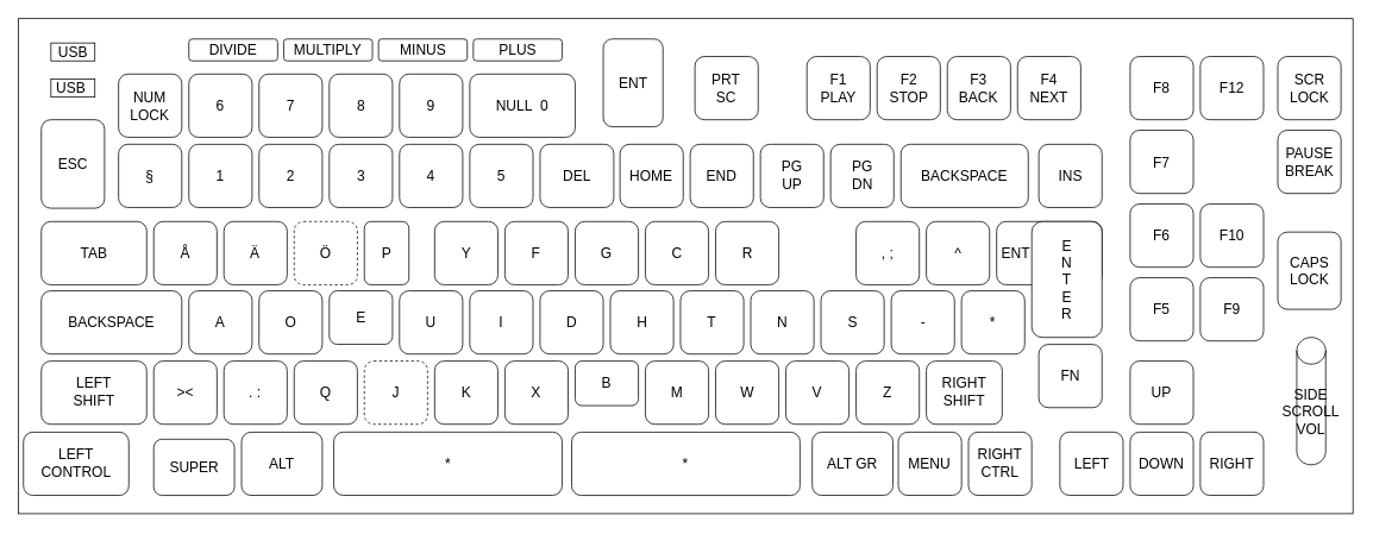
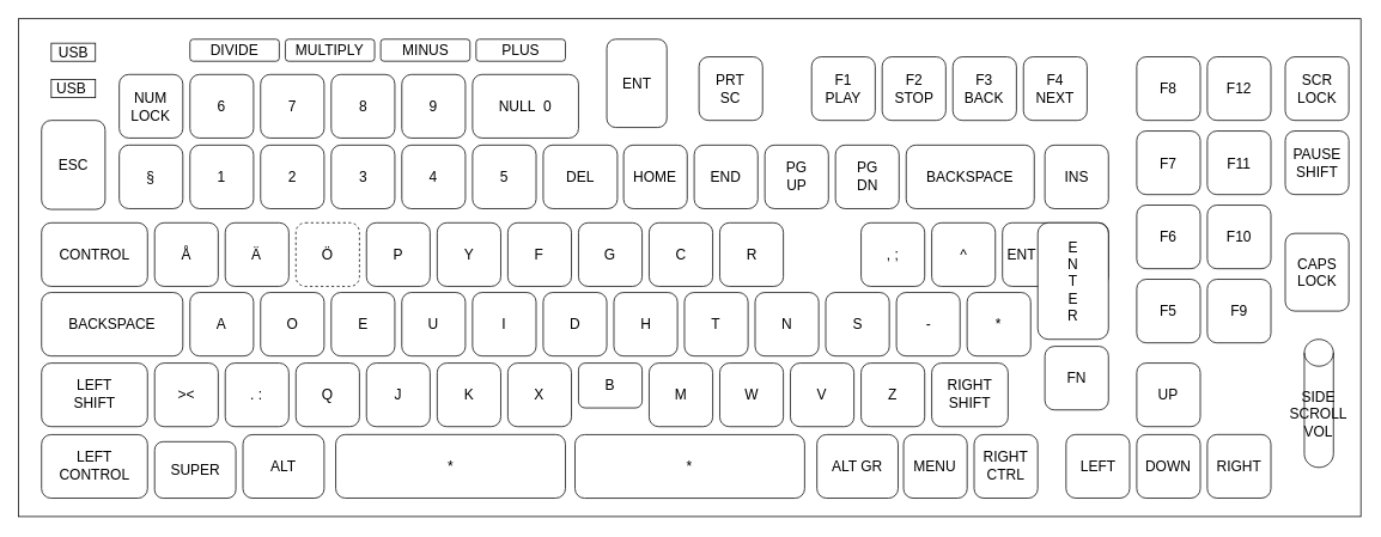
  <mxCell id="0" />
  <mxCell id="1" parent="0" />
  <mxCell id="2" value="" style="rounded=0;whiteSpace=wrap;html=1;fontSize=16;" vertex="1" parent="1"><mxGeometry width="1496.06" height="555.12" as="geometry" x="20" y="20" /></mxCell>
  <mxCell id="3" value="9" style="rounded=1;whiteSpace=wrap;html=1;fontSize=16;" vertex="1" parent="1"><mxGeometry x="447.317" y="82.197" width="70.87" height="70.87" as="geometry" /></mxCell>
  <mxCell id="4" value="8" style="rounded=1;whiteSpace=wrap;html=1;fontSize=16;" vertex="1" parent="1"><mxGeometry x="368.644" y="82.194" width="70.87" height="70.87" as="geometry" /></mxCell>
  <mxCell id="5" value="7" style="rounded=1;whiteSpace=wrap;html=1;fontSize=16;" vertex="1" parent="1"><mxGeometry x="289.901" y="82.191" width="70.87" height="70.87" as="geometry" /></mxCell>
  <mxCell id="6" value="6" style="rounded=1;whiteSpace=wrap;html=1;fontSize=16;" vertex="1" parent="1"><mxGeometry x="211.228" y="82.188" width="70.87" height="70.87" as="geometry" /></mxCell>
  <mxCell id="7" value="4" style="rounded=1;whiteSpace=wrap;html=1;fontSize=16;" vertex="1" parent="1"><mxGeometry x="447.314" y="160.934" width="70.87" height="70.87" as="geometry" /></mxCell>
  <mxCell id="8" value="3" style="rounded=1;whiteSpace=wrap;html=1;fontSize=16;" vertex="1" parent="1"><mxGeometry x="368.641" y="160.931" width="70.87" height="70.87" as="geometry" /></mxCell>
  <mxCell id="9" value="2" style="rounded=1;whiteSpace=wrap;html=1;fontSize=16;" vertex="1" parent="1"><mxGeometry x="289.898" y="160.928" width="70.87" height="70.87" as="geometry" /></mxCell>
  <mxCell id="10" value="1" style="rounded=1;whiteSpace=wrap;html=1;fontSize=16;" vertex="1" parent="1"><mxGeometry x="211.225" y="160.925" width="70.87" height="70.87" as="geometry" /></mxCell>
  <mxCell id="11" value="5" style="rounded=1;whiteSpace=wrap;html=1;fontSize=16;" vertex="1" parent="1"><mxGeometry x="526.122" y="160.922" width="70.87" height="70.87" as="geometry" /></mxCell>
  <mxCell id="12" value="NULL&amp;nbsp; 0" style="rounded=1;whiteSpace=wrap;html=1;fontSize=16;" vertex="1" parent="1"><mxGeometry x="526.12" y="82.18" width="118.11" height="70.86" as="geometry" /></mxCell>
  <mxCell id="13" value="DEL" style="rounded=1;whiteSpace=wrap;html=1;fontSize=16;" vertex="1" parent="1"><mxGeometry x="604.87" y="160.9" width="82.67" height="70.87" as="geometry" /></mxCell>
- <mxCell id="14" value="P" style="rounded=1;whiteSpace=wrap;html=1;fontSize=16;" vertex="1" parent="1"><mxGeometry x="407.911" y="247.551" width="50" height="70.87" as="geometry" /></mxCell>
+ <mxCell id="14" value="P" style="rounded=1;whiteSpace=wrap;html=1;fontSize=16;" vertex="1" parent="1"><mxGeometry x="407.911" y="247.551" width="70.87" height="70.87" as="geometry" /></mxCell>
  <mxCell id="15" value="Ö" style="rounded=1;whiteSpace=wrap;html=1;fontSize=16;dashed=1;" vertex="1" parent="1"><mxGeometry x="329.238" y="247.548" width="70.87" height="70.87" as="geometry" /></mxCell>
  <mxCell id="16" value="Ä" style="rounded=1;whiteSpace=wrap;html=1;fontSize=16;" vertex="1" parent="1"><mxGeometry x="250.495" y="247.545" width="70.87" height="70.87" as="geometry" /></mxCell>
  <mxCell id="17" value="Å" style="rounded=1;whiteSpace=wrap;html=1;fontSize=16;" vertex="1" parent="1"><mxGeometry x="171.822" y="247.542" width="70.87" height="70.87" as="geometry" /></mxCell>
  <mxCell id="18" value="Y" style="rounded=1;whiteSpace=wrap;html=1;fontSize=16;" vertex="1" parent="1"><mxGeometry x="486.719" y="247.539" width="70.87" height="70.87" as="geometry" /></mxCell>
  <mxCell id="19" value="F" style="rounded=1;whiteSpace=wrap;html=1;fontSize=16;" vertex="1" parent="1"><mxGeometry x="565.456" y="247.556" width="70.87" height="70.87" as="geometry" /></mxCell>
  <mxCell id="20" value="R" style="rounded=1;whiteSpace=wrap;html=1;fontSize=16;" vertex="1" parent="1"><mxGeometry x="801.645" y="247.565" width="70.87" height="70.87" as="geometry" /></mxCell>
  <mxCell id="21" value="C" style="rounded=1;whiteSpace=wrap;html=1;fontSize=16;" vertex="1" parent="1"><mxGeometry x="722.902" y="247.562" width="70.87" height="70.87" as="geometry" /></mxCell>
  <mxCell id="22" value="G" style="rounded=1;whiteSpace=wrap;html=1;fontSize=16;" vertex="1" parent="1"><mxGeometry x="644.229" y="247.559" width="70.87" height="70.87" as="geometry" /></mxCell>
  <mxCell id="23" value=", ;" style="rounded=1;whiteSpace=wrap;html=1;fontSize=16;" vertex="1" parent="1"><mxGeometry x="959.126" y="247.556" width="70.87" height="70.87" as="geometry" /></mxCell>
  <mxCell id="24" value="^" style="rounded=1;whiteSpace=wrap;html=1;fontSize=16;" vertex="1" parent="1"><mxGeometry x="1037.863" y="247.573" width="70.87" height="70.87" as="geometry" /></mxCell>
  <mxCell id="25" value="PG&lt;br&gt;DN" style="rounded=1;whiteSpace=wrap;html=1;fontSize=16;" vertex="1" parent="1"><mxGeometry x="930.565" y="160.915" width="70.87" height="70.87" as="geometry" /></mxCell>
  <mxCell id="26" value="PG&lt;br&gt;UP" style="rounded=1;whiteSpace=wrap;html=1;fontSize=16;" vertex="1" parent="1"><mxGeometry x="851.892" y="160.912" width="70.87" height="70.87" as="geometry" /></mxCell>
  <mxCell id="27" value="END" style="rounded=1;whiteSpace=wrap;html=1;fontSize=16;" vertex="1" parent="1"><mxGeometry x="773.149" y="160.909" width="70.87" height="70.87" as="geometry" /></mxCell>
  <mxCell id="28" value="HOME" style="rounded=1;whiteSpace=wrap;html=1;fontSize=16;" vertex="1" parent="1"><mxGeometry x="694.476" y="160.906" width="70.87" height="70.87" as="geometry" /></mxCell>
  <mxCell id="29" value="BACKSPACE" style="rounded=1;whiteSpace=wrap;html=1;fontSize=16;" vertex="1" parent="1"><mxGeometry x="1009.37" y="160.9" width="142.74" height="70.87" as="geometry" /></mxCell>
  <mxCell id="30" value="INS" style="rounded=1;whiteSpace=wrap;html=1;fontSize=16;" vertex="1" parent="1"><mxGeometry x="1163.93" y="160.93" width="70.86" height="70.87" as="geometry" /></mxCell>
- <mxCell id="31" value="TAB" style="rounded=1;whiteSpace=wrap;html=1;fontSize=16;" vertex="1" parent="1"><mxGeometry x="45.81" y="247.57" width="118.11" height="70.87" as="geometry" /></mxCell>
+ <mxCell id="31" value="CONTROL" style="rounded=1;whiteSpace=wrap;html=1;fontSize=16;" vertex="1" parent="1"><mxGeometry x="45.81" y="247.57" width="118.11" height="70.87" as="geometry" /></mxCell>
  <mxCell id="32" value="DIVIDE" style="rounded=1;whiteSpace=wrap;html=1;fontSize=16;" vertex="1" parent="1"><mxGeometry x="211.21" y="42.82" width="99.52" height="24.57" as="geometry" /></mxCell>
  <mxCell id="33" value="ENT" style="rounded=1;whiteSpace=wrap;html=1;fontSize=16;" vertex="1" parent="1"><mxGeometry x="675.71" y="42.81" width="66.93" height="98.42" as="geometry" /></mxCell>
  <mxCell id="34" value="U" style="rounded=1;whiteSpace=wrap;html=1;fontSize=16;" vertex="1" parent="1"><mxGeometry x="447.298" y="325.228" width="70.87" height="70.87" as="geometry" /></mxCell>
- <mxCell id="35" value="E" style="rounded=1;whiteSpace=wrap;html=1;fontSize=16;" vertex="1" parent="1"><mxGeometry x="368.625" y="325.225" width="70.87" height="60" as="geometry" /></mxCell>
+ <mxCell id="35" value="E" style="rounded=1;whiteSpace=wrap;html=1;fontSize=16;" vertex="1" parent="1"><mxGeometry x="368.625" y="325.225" width="70.87" height="70.87" as="geometry" /></mxCell>
  <mxCell id="36" value="O" style="rounded=1;whiteSpace=wrap;html=1;fontSize=16;" vertex="1" parent="1"><mxGeometry x="289.882" y="325.222" width="70.87" height="70.87" as="geometry" /></mxCell>
  <mxCell id="37" value="A" style="rounded=1;whiteSpace=wrap;html=1;fontSize=16;" vertex="1" parent="1"><mxGeometry x="211.209" y="325.219" width="70.87" height="70.87" as="geometry" /></mxCell>
  <mxCell id="38" value="I" style="rounded=1;whiteSpace=wrap;html=1;fontSize=16;" vertex="1" parent="1"><mxGeometry x="526.106" y="325.216" width="70.87" height="70.87" as="geometry" /></mxCell>
  <mxCell id="39" value="D" style="rounded=1;whiteSpace=wrap;html=1;fontSize=16;" vertex="1" parent="1"><mxGeometry x="604.843" y="325.233" width="70.87" height="70.87" as="geometry" /></mxCell>
  <mxCell id="40" value="S" style="rounded=1;whiteSpace=wrap;html=1;fontSize=16;" vertex="1" parent="1"><mxGeometry x="919.705" y="325.245" width="70.87" height="70.87" as="geometry" /></mxCell>
  <mxCell id="41" value="N" style="rounded=1;whiteSpace=wrap;html=1;fontSize=16;" vertex="1" parent="1"><mxGeometry x="841.032" y="325.242" width="70.87" height="70.87" as="geometry" /></mxCell>
  <mxCell id="42" value="T" style="rounded=1;whiteSpace=wrap;html=1;fontSize=16;" vertex="1" parent="1"><mxGeometry x="762.289" y="325.239" width="70.87" height="70.87" as="geometry" /></mxCell>
  <mxCell id="43" value="H" style="rounded=1;whiteSpace=wrap;html=1;fontSize=16;" vertex="1" parent="1"><mxGeometry x="683.616" y="325.236" width="70.87" height="70.87" as="geometry" /></mxCell>
  <mxCell id="44" value="-" style="rounded=1;whiteSpace=wrap;html=1;fontSize=16;" vertex="1" parent="1"><mxGeometry x="998.513" y="325.233" width="70.87" height="70.87" as="geometry" /></mxCell>
  <mxCell id="45" value="*" style="rounded=1;whiteSpace=wrap;html=1;fontSize=16;" vertex="1" parent="1"><mxGeometry x="1077.25" y="325.25" width="70.87" height="70.87" as="geometry" /></mxCell>
  <mxCell id="46" value="BACKSPACE" style="rounded=1;whiteSpace=wrap;html=1;fontSize=16;" vertex="1" parent="1"><mxGeometry x="45.81" y="325.25" width="157.48" height="70.83" as="geometry" /></mxCell>
- <mxCell id="47" value="J" style="rounded=1;whiteSpace=wrap;html=1;fontSize=16;dashed=1;" vertex="1" parent="1"><mxGeometry x="407.915" y="403.965" width="70.87" height="70.87" as="geometry" /></mxCell>
+ <mxCell id="47" value="J" style="rounded=1;whiteSpace=wrap;html=1;fontSize=16;" vertex="1" parent="1"><mxGeometry x="407.915" y="403.965" width="70.87" height="70.87" as="geometry" /></mxCell>
  <mxCell id="48" value="Q" style="rounded=1;whiteSpace=wrap;html=1;fontSize=16;" vertex="1" parent="1"><mxGeometry x="329.242" y="403.962" width="70.87" height="70.87" as="geometry" /></mxCell>
  <mxCell id="49" value=". :" style="rounded=1;whiteSpace=wrap;html=1;fontSize=16;" vertex="1" parent="1"><mxGeometry x="250.499" y="403.959" width="70.87" height="70.87" as="geometry" /></mxCell>
  <mxCell id="50" value="&amp;gt;&amp;lt;" style="rounded=1;whiteSpace=wrap;html=1;fontSize=16;" vertex="1" parent="1"><mxGeometry x="171.826" y="403.956" width="70.87" height="70.87" as="geometry" /></mxCell>
  <mxCell id="51" value="K" style="rounded=1;whiteSpace=wrap;html=1;fontSize=16;" vertex="1" parent="1"><mxGeometry x="486.723" y="403.953" width="70.87" height="70.87" as="geometry" /></mxCell>
  <mxCell id="52" value="X" style="rounded=1;whiteSpace=wrap;html=1;fontSize=16;" vertex="1" parent="1"><mxGeometry x="565.46" y="403.97" width="70.87" height="70.87" as="geometry" /></mxCell>
  <mxCell id="53" value="V" style="rounded=1;whiteSpace=wrap;html=1;fontSize=16;" vertex="1" parent="1"><mxGeometry x="880.322" y="403.982" width="70.87" height="70.87" as="geometry" /></mxCell>
  <mxCell id="54" value="W" style="rounded=1;whiteSpace=wrap;html=1;fontSize=16;" vertex="1" parent="1"><mxGeometry x="801.649" y="403.979" width="70.87" height="70.87" as="geometry" /></mxCell>
  <mxCell id="55" value="M" style="rounded=1;whiteSpace=wrap;html=1;fontSize=16;" vertex="1" parent="1"><mxGeometry x="722.906" y="403.976" width="70.87" height="70.87" as="geometry" /></mxCell>
  <mxCell id="56" value="B" style="rounded=1;whiteSpace=wrap;html=1;fontSize=16;" vertex="1" parent="1"><mxGeometry x="644.233" y="403.973" width="70.87" height="50" as="geometry" /></mxCell>
  <mxCell id="57" value="Z" style="rounded=1;whiteSpace=wrap;html=1;fontSize=16;" vertex="1" parent="1"><mxGeometry x="959.13" y="403.97" width="70.87" height="70.87" as="geometry" /></mxCell>
  <mxCell id="58" value="RIGHT&lt;br&gt;SHIFT" style="rounded=1;whiteSpace=wrap;html=1;fontSize=16;" vertex="1" parent="1"><mxGeometry x="1037.87" y="403.99" width="85" height="70.87" as="geometry" /></mxCell>
  <mxCell id="59" value="LEFT&lt;br&gt;SHIFT" style="rounded=1;whiteSpace=wrap;html=1;fontSize=16;" vertex="1" parent="1"><mxGeometry x="45.81" y="403.99" width="118.1" height="70.83" as="geometry" /></mxCell>
  <mxCell id="60" value="MULTIPLY" style="rounded=1;whiteSpace=wrap;html=1;fontSize=16;" vertex="1" parent="1"><mxGeometry x="317.467" y="42.817" width="99.52" height="24.57" as="geometry" /></mxCell>
  <mxCell id="61" value="MINUS" style="rounded=1;whiteSpace=wrap;html=1;fontSize=16;" vertex="1" parent="1"><mxGeometry x="423.764" y="42.814" width="99.52" height="24.57" as="geometry" /></mxCell>
  <mxCell id="62" value="PLUS" style="rounded=1;whiteSpace=wrap;html=1;fontSize=16;" vertex="1" parent="1"><mxGeometry x="530.061" y="42.821" width="99.52" height="24.57" as="geometry" /></mxCell>
  <mxCell id="63" value="ENT&amp;nbsp; &amp;nbsp; &amp;nbsp; &amp;nbsp; &amp;nbsp; &amp;nbsp; &amp;nbsp; &amp;nbsp; &amp;nbsp;" style="rounded=1;whiteSpace=wrap;html=1;fontSize=16;" vertex="1" parent="1"><mxGeometry x="1116.67" y="247.54" width="118.12" height="70.87" as="geometry" /></mxCell>
  <mxCell id="64" value="E&lt;br&gt;N&lt;br&gt;T&lt;br&gt;E&lt;br&gt;R" style="rounded=1;whiteSpace=wrap;html=1;fontSize=16;" vertex="1" parent="1"><mxGeometry x="1156.04" y="247.54" width="78.75" height="129.92" as="geometry" /></mxCell>
- <mxCell id="65" value="LEFT&lt;br&gt;CONTROL" style="rounded=1;whiteSpace=wrap;html=1;fontSize=16;" vertex="1" parent="1"><mxGeometry x="25.807" y="483.757" width="118.1" height="70.83" as="geometry" /></mxCell>
+ <mxCell id="65" value="LEFT&lt;br&gt;CONTROL" style="rounded=1;whiteSpace=wrap;html=1;fontSize=16;" vertex="1" parent="1"><mxGeometry x="45.807" y="483.757" width="118.1" height="70.83" as="geometry" /></mxCell>
  <mxCell id="66" value="SUPER" style="rounded=1;whiteSpace=wrap;html=1;fontSize=16;" vertex="1" parent="1"><mxGeometry x="171.82" y="491.63" width="90.52" height="62.99" as="geometry" /></mxCell>
  <mxCell id="67" value="ALT" style="rounded=1;whiteSpace=wrap;html=1;fontSize=16;" vertex="1" parent="1"><mxGeometry x="270.25" y="483.76" width="90.52" height="70.83" as="geometry" /></mxCell>
  <mxCell id="68" value="PRT&lt;br&gt;SC" style="rounded=1;whiteSpace=wrap;html=1;fontSize=16;" vertex="1" parent="1"><mxGeometry x="778.486" y="62.506" width="70.87" height="70.87" as="geometry" /></mxCell>
  <mxCell id="69" value="F4&lt;br&gt;NEXT" style="rounded=1;whiteSpace=wrap;html=1;fontSize=16;" vertex="1" parent="1"><mxGeometry x="1140.061" y="62.511" width="70.87" height="70.87" as="geometry" /></mxCell>
  <mxCell id="70" value="F3&lt;br&gt;BACK" style="rounded=1;whiteSpace=wrap;html=1;fontSize=16;" vertex="1" parent="1"><mxGeometry x="1061.388" y="62.508" width="70.87" height="70.87" as="geometry" /></mxCell>
  <mxCell id="71" value="F2&lt;br&gt;STOP" style="rounded=1;whiteSpace=wrap;html=1;fontSize=16;" vertex="1" parent="1"><mxGeometry x="982.645" y="62.505" width="70.87" height="70.87" as="geometry" /></mxCell>
  <mxCell id="72" value="F1&lt;br&gt;PLAY" style="rounded=1;whiteSpace=wrap;html=1;fontSize=16;" vertex="1" parent="1"><mxGeometry x="903.972" y="62.502" width="70.87" height="70.87" as="geometry" /></mxCell>
  <mxCell id="73" value="F12" style="rounded=1;whiteSpace=wrap;html=1;fontSize=16;" vertex="1" parent="1"><mxGeometry x="1344.952" y="62.492" width="70.87" height="70.87" as="geometry" /></mxCell>
  <mxCell id="74" value="F8" style="rounded=1;whiteSpace=wrap;html=1;fontSize=16;" vertex="1" parent="1"><mxGeometry x="1266.279" y="62.489" width="70.87" height="70.87" as="geometry" /></mxCell>
+ <mxCell id="75" value="F11" style="rounded=1;whiteSpace=wrap;html=1;fontSize=16;" vertex="1" parent="1"><mxGeometry x="1344.949" y="145.179" width="70.87" height="70.87" as="geometry" /></mxCell>
  <mxCell id="76" value="F7" style="rounded=1;whiteSpace=wrap;html=1;fontSize=16;" vertex="1" parent="1"><mxGeometry x="1266.276" y="145.176" width="70.87" height="70.87" as="geometry" /></mxCell>
  <mxCell id="77" value="F10" style="rounded=1;whiteSpace=wrap;html=1;fontSize=16;" vertex="1" parent="1"><mxGeometry x="1344.958" y="227.858" width="70.87" height="70.87" as="geometry" /></mxCell>
  <mxCell id="78" value="F6" style="rounded=1;whiteSpace=wrap;html=1;fontSize=16;" vertex="1" parent="1"><mxGeometry x="1266.285" y="227.855" width="70.87" height="70.87" as="geometry" /></mxCell>
  <mxCell id="79" value="F9" style="rounded=1;whiteSpace=wrap;html=1;fontSize=16;" vertex="1" parent="1"><mxGeometry x="1344.955" y="310.545" width="70.87" height="70.87" as="geometry" /></mxCell>
  <mxCell id="80" value="F5" style="rounded=1;whiteSpace=wrap;html=1;fontSize=16;" vertex="1" parent="1"><mxGeometry x="1266.282" y="310.542" width="70.87" height="70.87" as="geometry" /></mxCell>
  <mxCell id="81" value="*" style="rounded=1;whiteSpace=wrap;html=1;fontSize=16;" vertex="1" parent="1"><mxGeometry x="373.67" y="483.65" width="255.91" height="70.87" as="geometry" /></mxCell>
  <mxCell id="82" value="RIGHT&lt;br&gt;CTRL" style="rounded=1;whiteSpace=wrap;html=1;fontSize=16;" vertex="1" parent="1"><mxGeometry x="1085.109" y="483.719" width="70.87" height="70.87" as="geometry" /></mxCell>
  <mxCell id="83" value="MENU" style="rounded=1;whiteSpace=wrap;html=1;fontSize=16;" vertex="1" parent="1"><mxGeometry x="1006.436" y="483.716" width="70.87" height="70.87" as="geometry" /></mxCell>
  <mxCell id="84" value="ALT GR" style="rounded=1;whiteSpace=wrap;html=1;fontSize=16;" vertex="1" parent="1"><mxGeometry x="909.93" y="483.71" width="90.42" height="70.87" as="geometry" /></mxCell>
  <mxCell id="85" value="FN" style="rounded=1;whiteSpace=wrap;html=1;fontSize=16;" vertex="1" parent="1"><mxGeometry x="1163.93" y="385.33" width="70.86" height="70.87" as="geometry" /></mxCell>
  <mxCell id="86" value="NUM&lt;br&gt;LOCK" style="rounded=1;whiteSpace=wrap;html=1;fontSize=16;" vertex="1" parent="1"><mxGeometry x="132.415" y="82.165" width="70.87" height="70.87" as="geometry" /></mxCell>
  <mxCell id="87" value="§" style="rounded=1;whiteSpace=wrap;html=1;fontSize=16;" vertex="1" parent="1"><mxGeometry x="132.412" y="160.902" width="70.87" height="70.87" as="geometry" /></mxCell>
  <mxCell id="88" value="ESC" style="rounded=1;whiteSpace=wrap;html=1;fontSize=16;" vertex="1" parent="1"><mxGeometry x="45.81" y="133.36" width="70.87" height="99.24" as="geometry" /></mxCell>
  <mxCell id="89" value="DOWN" style="rounded=1;whiteSpace=wrap;html=1;fontSize=16;" vertex="1" parent="1"><mxGeometry x="1266.279" y="483.709" width="70.87" height="70.87" as="geometry" /></mxCell>
  <mxCell id="90" value="UP" style="rounded=1;whiteSpace=wrap;html=1;fontSize=16;" vertex="1" parent="1"><mxGeometry x="1266.276" y="403.936" width="70.87" height="70.87" as="geometry" /></mxCell>
  <mxCell id="91" value="RIGHT" style="rounded=1;whiteSpace=wrap;html=1;fontSize=16;" vertex="1" parent="1"><mxGeometry x="1344.953" y="483.653" width="70.87" height="70.87" as="geometry" /></mxCell>
  <mxCell id="92" value="LEFT" style="rounded=1;whiteSpace=wrap;html=1;fontSize=16;" vertex="1" parent="1"><mxGeometry x="1187.54" y="483.65" width="70.87" height="70.87" as="geometry" /></mxCell>
  <mxCell id="93" value="SCR&lt;br&gt;LOCK" style="rounded=1;whiteSpace=wrap;html=1;fontSize=16;" vertex="1" parent="1"><mxGeometry x="1431.829" y="62.509" width="70.87" height="70.87" as="geometry" /></mxCell>
  <mxCell id="94" value="CAPS&lt;br&gt;LOCK" style="rounded=1;whiteSpace=wrap;html=1;fontSize=16;" vertex="1" parent="1"><mxGeometry x="1431.83" y="259.35" width="70.87" height="86.62" as="geometry" /></mxCell>
- <mxCell id="95" value="PAUSE&lt;br&gt;BREAK" style="rounded=1;whiteSpace=wrap;html=1;fontSize=16;" vertex="1" parent="1"><mxGeometry x="1431.832" y="145.172" width="70.87" height="70.87" as="geometry" /></mxCell>
+ <mxCell id="95" value="PAUSE&lt;br&gt;SHIFT" style="rounded=1;whiteSpace=wrap;html=1;fontSize=16;" vertex="1" parent="1"><mxGeometry x="1431.832" y="145.172" width="70.87" height="70.87" as="geometry" /></mxCell>
  <mxCell id="96" value="USB" style="rounded=0;whiteSpace=wrap;html=1;fontSize=16;" vertex="1" parent="1"><mxGeometry x="56.637" y="47.317" width="49.212" height="20.079" as="geometry" /></mxCell>
  <mxCell id="97" value="USB&amp;nbsp;" style="rounded=0;whiteSpace=wrap;html=1;fontSize=16;" vertex="1" parent="1"><mxGeometry x="56.644" y="87.904" width="49.212" height="20.079" as="geometry" /></mxCell>
  <mxCell id="98" value="*" style="rounded=1;whiteSpace=wrap;html=1;fontSize=16;" vertex="1" parent="1"><mxGeometry x="640.297" y="483.757" width="255.91" height="70.87" as="geometry" /></mxCell>
  <mxCell id="99" value="&lt;div style=&quot;&quot;&gt;&lt;span style=&quot;background-color: initial;&quot;&gt;SIDE&lt;/span&gt;&lt;/div&gt;&lt;div style=&quot;&quot;&gt;&lt;span style=&quot;background-color: initial;&quot;&gt;SCROLL&lt;/span&gt;&lt;/div&gt;&lt;div style=&quot;&quot;&gt;&lt;span style=&quot;background-color: initial;&quot;&gt;VOL&lt;/span&gt;&lt;/div&gt;" style="shape=cylinder3;whiteSpace=wrap;html=1;boundedLbl=1;backgroundOutline=1;size=15;fontSize=16;rotation=0;align=center;" vertex="1" parent="1"><mxGeometry x="1453.07" y="377.46" width="32.44" height="142.87" as="geometry" /></mxCell>
